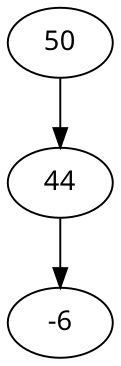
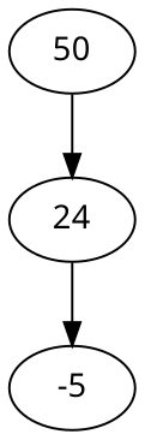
  digraph {
    fontname="Noto Sans"
    node [fontname="Noto Sans"]
    edge [fontname="Noto Sans"]
    n1 [label=50]
-   n2 [label=44]
-   n3 [label=-6]
+   n2 [label=24]
+   n3 [label=-5]
    n1 -> n2
    n2 -> n3
  }
